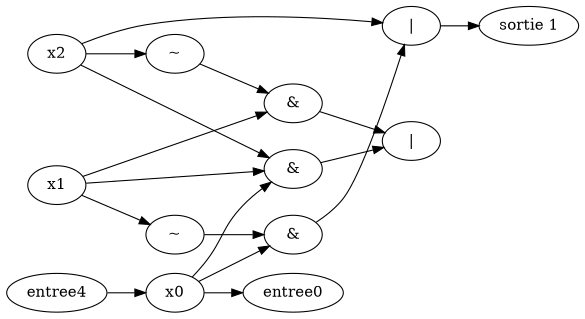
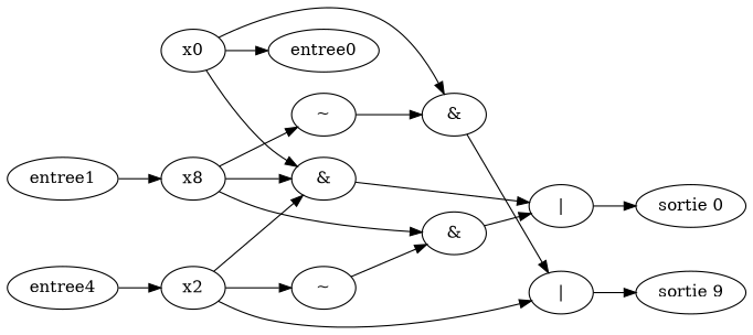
  digraph {
    rankdir=LR
+   n1 [label="sortie 0"]
    n2 [label="|"]
    n3 [label="&"]
    n4 [label="&"]
    n5 [label="~"]
-   n6 [label="sortie 1"]
+   n6 [label="sortie 9"]
    n7 [label="|"]
    n8 [label="&"]
    n9 [label=x0]
    n10 [label=entree0]
    n11 [label="~"]
-   n12 [label=x1]
+   n12 [label=x8]
    n13 [label=x2]
+   n14 [label=entree1]
    n15 [label=entree4]
+   n2 -> n1
    n3 -> n2
    n4 -> n2
    n5 -> n4
    n7 -> n6
    n8 -> n7
    n9 -> n3
    n9 -> n8
    n9 -> n10
    n11 -> n8
    n12 -> n3
    n12 -> n4
    n12 -> n11
    n13 -> n3
    n13 -> n5
    n13 -> n7
-   n15 -> n9
+   n14 -> n12
+   n15 -> n13
  }
